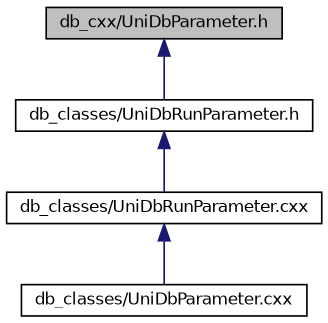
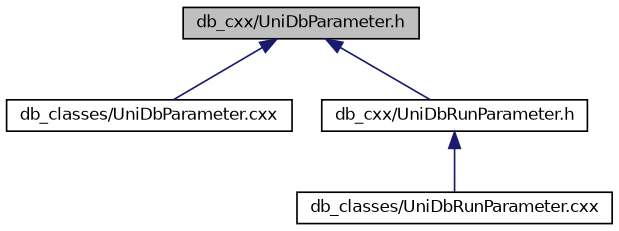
  digraph {
    node [color=black fillcolor=white fontname=Helvetica fontsize=10 shape=record style=filled]
    edge [color=midnightblue dir=back fontname=Helvetica fontsize=10 labelfontname=Helvetica labelfontsize=10 style=solid]
    n1 [fillcolor=grey75 fontcolor=black height=0.2 label="db_cxx/UniDbParameter.h" width=0.4]
    n2 [height=0.2 label="db_classes/UniDbParameter.cxx" width=0.4]
-   n3 [height=0.2 label="db_classes/UniDbRunParameter.h" width=0.4]
+   n3 [height=0.2 label="db_cxx/UniDbRunParameter.h" width=0.4]
    n4 [height=0.2 label="db_classes/UniDbRunParameter.cxx" width=0.4]
-   n4 -> n2
+   n1 -> n2
    n1 -> n3
    n3 -> n4
  }
